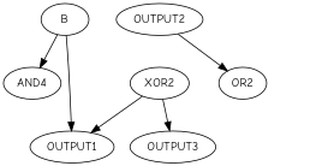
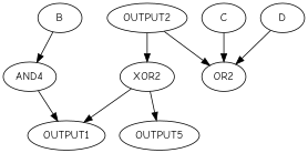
  digraph {
    fontname="Comic Neue"
    node [fontname="Comic Neue"]
    edge [fontname="Comic Neue"]
    n1 [label=AND4]
    n2 [label=OUTPUT1]
    n3 [label=B]
    n4 [label=XOR2]
-   n5 [label=OUTPUT3]
+   n5 [label=OUTPUT5]
+   n6 [label=C]
    n7 [label=OR2]
+   n8 [label=D]
    n9 [label=OUTPUT2]
-   n3 -> n2
+   n1 -> n2
    n3 -> n1
    n4 -> n2
    n4 -> n5
+   n6 -> n7
+   n8 -> n7
+   n9 -> n4
    n9 -> n7
  }
